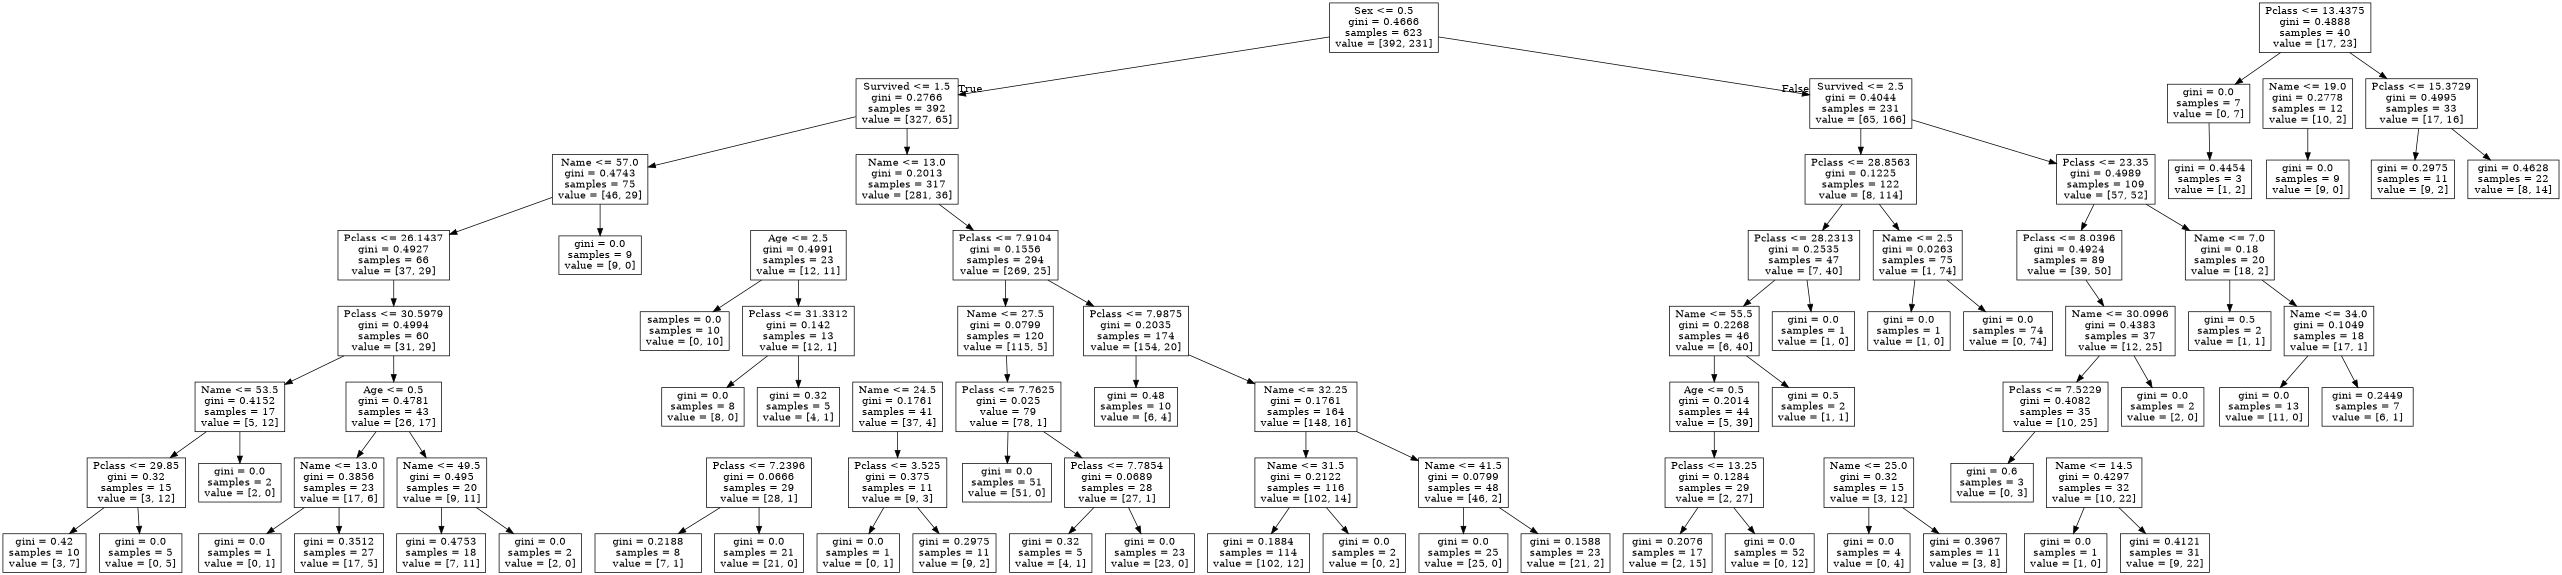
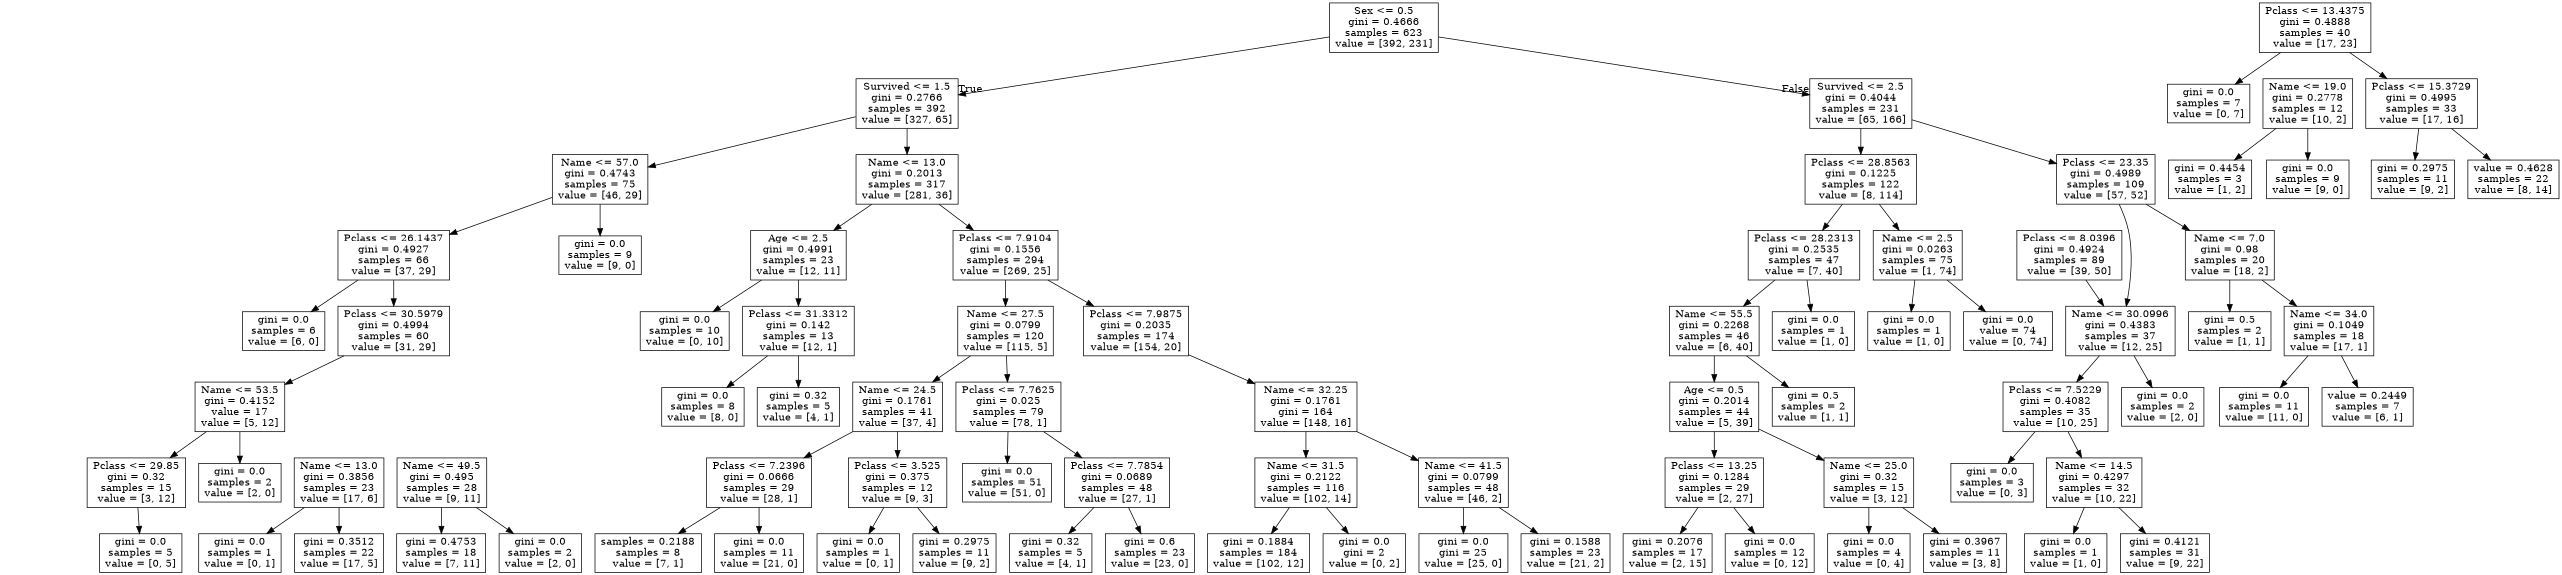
  digraph {
    node [shape=box]
    n1 [label="Sex <= 0.5\ngini = 0.4666\nsamples = 623\nvalue = [392, 231]"]
    n2 [label="Survived <= 1.5\ngini = 0.2766\nsamples = 392\nvalue = [327, 65]"]
    n3 [label="Survived <= 2.5\ngini = 0.4044\nsamples = 231\nvalue = [65, 166]"]
    n4 [label="Name <= 57.0\ngini = 0.4743\nsamples = 75\nvalue = [46, 29]"]
    n5 [label="Name <= 13.0\ngini = 0.2013\nsamples = 317\nvalue = [281, 36]"]
    n6 [label="Pclass <= 28.8563\ngini = 0.1225\nsamples = 122\nvalue = [8, 114]"]
    n7 [label="Pclass <= 23.35\ngini = 0.4989\nsamples = 109\nvalue = [57, 52]"]
    n8 [label="Pclass <= 26.1437\ngini = 0.4927\nsamples = 66\nvalue = [37, 29]"]
    n9 [label="gini = 0.0\nsamples = 9\nvalue = [9, 0]"]
    n10 [label="Age <= 2.5\ngini = 0.4991\nsamples = 23\nvalue = [12, 11]"]
    n11 [label="Pclass <= 7.9104\ngini = 0.1556\nsamples = 294\nvalue = [269, 25]"]
+   n12 [label="gini = 0.0\nsamples = 6\nvalue = [6, 0]"]
    n13 [label="Pclass <= 30.5979\ngini = 0.4994\nsamples = 60\nvalue = [31, 29]"]
-   n14 [label="Name <= 53.5\ngini = 0.4152\nsamples = 17\nvalue = [5, 12]"]
-   n15 [label="Age <= 0.5\ngini = 0.4781\nsamples = 43\nvalue = [26, 17]"]
+   n14 [label="Name <= 53.5\ngini = 0.4152\nvalue = 17\nvalue = [5, 12]"]
    n16 [label="Pclass <= 29.85\ngini = 0.32\nsamples = 15\nvalue = [3, 12]"]
    n17 [label="gini = 0.0\nsamples = 2\nvalue = [2, 0]"]
    n18 [label="Name <= 13.0\ngini = 0.3856\nsamples = 23\nvalue = [17, 6]"]
-   n19 [label="Name <= 49.5\ngini = 0.495\nsamples = 20\nvalue = [9, 11]"]
-   n20 [label="gini = 0.42\nsamples = 10\nvalue = [3, 7]"]
+   n19 [label="Name <= 49.5\ngini = 0.495\nsamples = 28\nvalue = [9, 11]"]
    n21 [label="gini = 0.0\nsamples = 5\nvalue = [0, 5]"]
    n22 [label="gini = 0.0\nsamples = 1\nvalue = [0, 1]"]
-   n23 [label="gini = 0.3512\nsamples = 27\nvalue = [17, 5]"]
+   n23 [label="gini = 0.3512\nsamples = 22\nvalue = [17, 5]"]
    n24 [label="gini = 0.4753\nsamples = 18\nvalue = [7, 11]"]
    n25 [label="gini = 0.0\nsamples = 2\nvalue = [2, 0]"]
-   n26 [label="samples = 0.0\nsamples = 10\nvalue = [0, 10]"]
+   n26 [label="gini = 0.0\nsamples = 10\nvalue = [0, 10]"]
    n27 [label="Pclass <= 31.3312\ngini = 0.142\nsamples = 13\nvalue = [12, 1]"]
    n28 [label="Name <= 27.5\ngini = 0.0799\nsamples = 120\nvalue = [115, 5]"]
    n29 [label="Pclass <= 7.9875\ngini = 0.2035\nsamples = 174\nvalue = [154, 20]"]
    n30 [label="gini = 0.0\nsamples = 8\nvalue = [8, 0]"]
    n31 [label="gini = 0.32\nsamples = 5\nvalue = [4, 1]"]
    n32 [label="Name <= 24.5\ngini = 0.1761\nsamples = 41\nvalue = [37, 4]"]
-   n33 [label="Pclass <= 7.7625\ngini = 0.025\nvalue = 79\nvalue = [78, 1]"]
-   n34 [label="gini = 0.48\nsamples = 10\nvalue = [6, 4]"]
-   n35 [label="Name <= 32.25\ngini = 0.1761\nsamples = 164\nvalue = [148, 16]"]
+   n33 [label="Pclass <= 7.7625\ngini = 0.025\nsamples = 79\nvalue = [78, 1]"]
+   n35 [label="Name <= 32.25\ngini = 0.1761\ngini = 164\nvalue = [148, 16]"]
    n36 [label="Pclass <= 7.2396\ngini = 0.0666\nsamples = 29\nvalue = [28, 1]"]
-   n37 [label="Pclass <= 3.525\ngini = 0.375\nsamples = 11\nvalue = [9, 3]"]
+   n37 [label="Pclass <= 3.525\ngini = 0.375\nsamples = 12\nvalue = [9, 3]"]
    n38 [label="gini = 0.0\nsamples = 51\nvalue = [51, 0]"]
-   n39 [label="Pclass <= 7.7854\ngini = 0.0689\nsamples = 28\nvalue = [27, 1]"]
-   n40 [label="gini = 0.2188\nsamples = 8\nvalue = [7, 1]"]
-   n41 [label="gini = 0.0\nsamples = 21\nvalue = [21, 0]"]
+   n39 [label="Pclass <= 7.7854\ngini = 0.0689\nsamples = 48\nvalue = [27, 1]"]
+   n40 [label="samples = 0.2188\nsamples = 8\nvalue = [7, 1]"]
+   n41 [label="gini = 0.0\nsamples = 11\nvalue = [21, 0]"]
    n42 [label="gini = 0.0\nsamples = 1\nvalue = [0, 1]"]
    n43 [label="gini = 0.2975\nsamples = 11\nvalue = [9, 2]"]
    n44 [label="gini = 0.32\nsamples = 5\nvalue = [4, 1]"]
-   n45 [label="gini = 0.0\nsamples = 23\nvalue = [23, 0]"]
+   n45 [label="gini = 0.6\nsamples = 23\nvalue = [23, 0]"]
    n46 [label="Name <= 31.5\ngini = 0.2122\nsamples = 116\nvalue = [102, 14]"]
    n47 [label="Name <= 41.5\ngini = 0.0799\nsamples = 48\nvalue = [46, 2]"]
-   n48 [label="gini = 0.1884\nsamples = 114\nvalue = [102, 12]"]
-   n49 [label="gini = 0.0\nsamples = 2\nvalue = [0, 2]"]
-   n50 [label="gini = 0.0\nsamples = 25\nvalue = [25, 0]"]
+   n48 [label="gini = 0.1884\nsamples = 184\nvalue = [102, 12]"]
+   n49 [label="gini = 0.0\ngini = 2\nvalue = [0, 2]"]
+   n50 [label="gini = 0.0\ngini = 25\nvalue = [25, 0]"]
    n51 [label="gini = 0.1588\nsamples = 23\nvalue = [21, 2]"]
    n52 [label="Pclass <= 28.2313\ngini = 0.2535\nsamples = 47\nvalue = [7, 40]"]
    n53 [label="Name <= 2.5\ngini = 0.0263\nsamples = 75\nvalue = [1, 74]"]
    n54 [label="Pclass <= 8.0396\ngini = 0.4924\nsamples = 89\nvalue = [39, 50]"]
-   n55 [label="Name <= 7.0\ngini = 0.18\nsamples = 20\nvalue = [18, 2]"]
+   n55 [label="Name <= 7.0\ngini = 0.98\nsamples = 20\nvalue = [18, 2]"]
    n56 [label="Name <= 55.5\ngini = 0.2268\nsamples = 46\nvalue = [6, 40]"]
    n57 [label="gini = 0.0\nsamples = 1\nvalue = [1, 0]"]
    n58 [label="gini = 0.0\nsamples = 1\nvalue = [1, 0]"]
-   n59 [label="gini = 0.0\nsamples = 74\nvalue = [0, 74]"]
+   n59 [label="gini = 0.0\nvalue = 74\nvalue = [0, 74]"]
    n60 [label="Age <= 0.5\ngini = 0.2014\nsamples = 44\nvalue = [5, 39]"]
    n61 [label="gini = 0.5\nsamples = 2\nvalue = [1, 1]"]
    n62 [label="Pclass <= 13.25\ngini = 0.1284\nsamples = 29\nvalue = [2, 27]"]
    n63 [label="Name <= 25.0\ngini = 0.32\nsamples = 15\nvalue = [3, 12]"]
    n64 [label="gini = 0.2076\nsamples = 17\nvalue = [2, 15]"]
-   n65 [label="gini = 0.0\nsamples = 52\nvalue = [0, 12]"]
+   n65 [label="gini = 0.0\nsamples = 12\nvalue = [0, 12]"]
    n66 [label="gini = 0.0\nsamples = 4\nvalue = [0, 4]"]
    n67 [label="gini = 0.3967\nsamples = 11\nvalue = [3, 8]"]
    n68 [label="Name <= 30.0996\ngini = 0.4383\nsamples = 37\nvalue = [12, 25]"]
    n69 [label="gini = 0.5\nsamples = 2\nvalue = [1, 1]"]
    n70 [label="Name <= 34.0\ngini = 0.1049\nsamples = 18\nvalue = [17, 1]"]
    n71 [label="Pclass <= 7.5229\ngini = 0.4082\nsamples = 35\nvalue = [10, 25]"]
    n72 [label="gini = 0.0\nsamples = 2\nvalue = [2, 0]"]
-   n73 [label="gini = 0.6\nsamples = 3\nvalue = [0, 3]"]
+   n73 [label="gini = 0.0\nsamples = 3\nvalue = [0, 3]"]
    n74 [label="Name <= 14.5\ngini = 0.4297\nsamples = 32\nvalue = [10, 22]"]
    n75 [label="gini = 0.0\nsamples = 1\nvalue = [1, 0]"]
    n76 [label="gini = 0.4121\nsamples = 31\nvalue = [9, 22]"]
    n77 [label="Name <= 19.0\ngini = 0.2778\nsamples = 12\nvalue = [10, 2]"]
    n78 [label="gini = 0.4454\nsamples = 3\nvalue = [1, 2]"]
    n79 [label="gini = 0.0\nsamples = 9\nvalue = [9, 0]"]
    n80 [label="Pclass <= 13.4375\ngini = 0.4888\nsamples = 40\nvalue = [17, 23]"]
    n81 [label="gini = 0.0\nsamples = 7\nvalue = [0, 7]"]
    n82 [label="Pclass <= 15.3729\ngini = 0.4995\nsamples = 33\nvalue = [17, 16]"]
    n83 [label="gini = 0.2975\nsamples = 11\nvalue = [9, 2]"]
-   n84 [label="gini = 0.4628\nsamples = 22\nvalue = [8, 14]"]
-   n85 [label="gini = 0.0\nsamples = 13\nvalue = [11, 0]"]
-   n86 [label="gini = 0.2449\nsamples = 7\nvalue = [6, 1]"]
+   n84 [label="value = 0.4628\nsamples = 22\nvalue = [8, 14]"]
+   n85 [label="gini = 0.0\nsamples = 11\nvalue = [11, 0]"]
+   n86 [label="value = 0.2449\nsamples = 7\nvalue = [6, 1]"]
    n1 -> n2 [headlabel=True labelangle=45 labeldistance=2.5]
    n1 -> n3 [headlabel=False labelangle=-45 labeldistance=2.5]
    n2 -> n4
    n2 -> n5
    n3 -> n6
    n3 -> n7
    n4 -> n8
    n4 -> n9
+   n5 -> n10
    n5 -> n11
    n6 -> n52
    n6 -> n53
-   n7 -> n54
+   n7 -> n68
    n7 -> n55
+   n8 -> n12
    n8 -> n13
    n10 -> n26
    n10 -> n27
    n11 -> n28
    n11 -> n29
    n13 -> n14
-   n13 -> n15
    n14 -> n16
    n14 -> n17
-   n15 -> n18
-   n15 -> n19
-   n16 -> n20
    n16 -> n21
    n18 -> n22
    n18 -> n23
    n19 -> n24
    n19 -> n25
    n27 -> n30
    n27 -> n31
+   n28 -> n32
    n28 -> n33
-   n29 -> n34
    n29 -> n35
+   n32 -> n36
    n32 -> n37
    n33 -> n38
    n33 -> n39
    n35 -> n46
    n35 -> n47
    n36 -> n40
    n36 -> n41
    n37 -> n42
    n37 -> n43
    n39 -> n44
    n39 -> n45
    n46 -> n48
    n46 -> n49
    n47 -> n50
    n47 -> n51
    n52 -> n56
    n52 -> n57
    n53 -> n58
    n53 -> n59
    n54 -> n68
    n55 -> n69
    n55 -> n70
    n56 -> n60
    n56 -> n61
    n60 -> n62
+   n60 -> n63
    n62 -> n64
    n62 -> n65
    n63 -> n66
    n63 -> n67
    n68 -> n71
    n68 -> n72
    n70 -> n85
    n70 -> n86
    n71 -> n73
+   n71 -> n74
    n74 -> n75
    n74 -> n76
-   n81 -> n78
+   n77 -> n78
    n77 -> n79
    n80 -> n81
    n80 -> n82
    n82 -> n83
    n82 -> n84
  }
